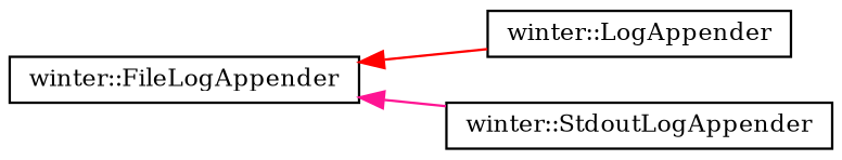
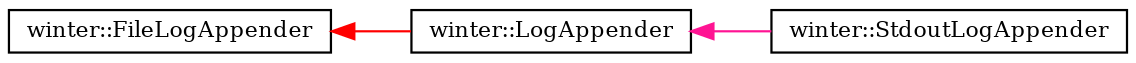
  digraph {
    fontname="DejaVu Serif"
    rankdir=LR
    node [color=black fillcolor=white fontname="DejaVu Serif" fontsize=10 shape=record style=filled]
    edge [dir=back fontname="DejaVu Serif" fontsize=10 labelfontname=Helvetica labelfontsize=10 style=solid]
    n1 [height=0.2 label="winter::LogAppender" width=0.4]
    n2 [height=0.2 label="winter::StdoutLogAppender" width=0.4]
    n3 [height=0.2 label="winter::FileLogAppender" width=0.4]
-   n3 -> n2 [color=deeppink]
+   n1 -> n2 [color=deeppink]
    n3 -> n1 [color=red]
  }
